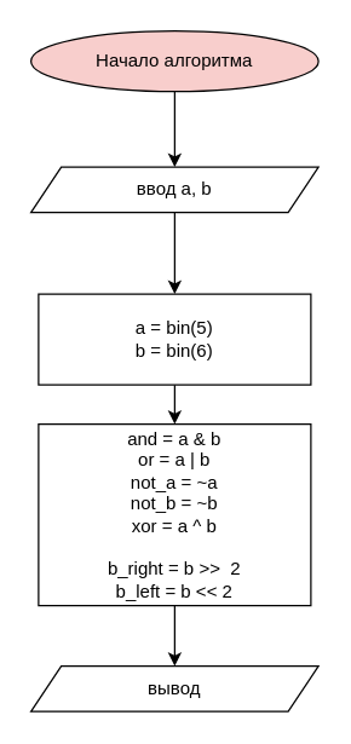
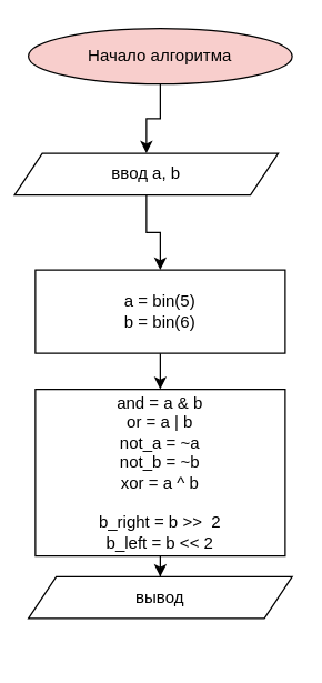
  <mxCell id="0" />
  <mxCell id="1" parent="0" />
  <mxCell id="2" style="edgeStyle=orthogonalEdgeStyle;rounded=0;orthogonalLoop=1;jettySize=auto;html=1;exitX=0.5;exitY=1;exitDx=0;exitDy=0;entryX=0.5;entryY=0;entryDx=0;entryDy=0;" edge="1" parent="1" source="3" target="9"><mxGeometry relative="1" as="geometry" /></mxCell>
  <mxCell id="3" value="Начало алгоритма" style="ellipse;whiteSpace=wrap;html=1;fillColor=#f8cecc;" vertex="1" parent="1"><mxGeometry x="20" y="20" width="190" height="40" as="geometry" /></mxCell>
  <mxCell id="4" style="edgeStyle=orthogonalEdgeStyle;rounded=0;orthogonalLoop=1;jettySize=auto;html=1;exitX=0.5;exitY=1;exitDx=0;exitDy=0;entryX=0.5;entryY=0;entryDx=0;entryDy=0;" edge="1" parent="1" source="5" target="7"><mxGeometry relative="1" as="geometry" /></mxCell>
  <mxCell id="5" value="&lt;div&gt;a = bin(5)&lt;/div&gt;&lt;div&gt;b = bin(6)&lt;br&gt;&lt;/div&gt;" style="rounded=0;whiteSpace=wrap;html=1;" vertex="1" parent="1"><mxGeometry x="25" y="194" width="180" height="60" as="geometry" /></mxCell>
  <mxCell id="6" style="edgeStyle=orthogonalEdgeStyle;rounded=0;orthogonalLoop=1;jettySize=auto;html=1;exitX=0.5;exitY=1;exitDx=0;exitDy=0;" edge="1" parent="1" source="7" target="10"><mxGeometry relative="1" as="geometry" /></mxCell>
  <mxCell id="7" value="&lt;div&gt;and = a &amp;amp; b&lt;/div&gt;&lt;div&gt;or = a | b&lt;/div&gt;&lt;div&gt;not_a = ~a&lt;/div&gt;&lt;div&gt;not_b = ~b&lt;/div&gt;&lt;div&gt;xor = a ^ b&lt;/div&gt;&lt;div&gt;&lt;br&gt;&lt;/div&gt;&lt;div&gt;b_right = b &amp;gt;&amp;gt;&amp;nbsp; 2&lt;/div&gt;&lt;div&gt;b_left = b &amp;lt;&amp;lt; 2&lt;br&gt;&lt;/div&gt;" style="rounded=0;whiteSpace=wrap;html=1;" vertex="1" parent="1"><mxGeometry x="25" y="280" width="180" height="120" as="geometry" /></mxCell>
  <mxCell id="8" style="edgeStyle=orthogonalEdgeStyle;rounded=0;orthogonalLoop=1;jettySize=auto;html=1;exitX=0.5;exitY=1;exitDx=0;exitDy=0;" edge="1" parent="1" source="9" target="5"><mxGeometry relative="1" as="geometry" /></mxCell>
- <mxCell id="9" value="ввод a, b" style="shape=parallelogram;perimeter=parallelogramPerimeter;whiteSpace=wrap;html=1;fixedSize=1;" vertex="1" parent="1"><mxGeometry x="20" y="110" width="190" height="30" as="geometry" /></mxCell>
- <mxCell id="10" value="&lt;div&gt;вывод&lt;/div&gt;" style="shape=parallelogram;perimeter=parallelogramPerimeter;whiteSpace=wrap;html=1;fixedSize=1;" vertex="1" parent="1"><mxGeometry x="20" y="440" width="190" height="30" as="geometry" /></mxCell>
+ <mxCell id="9" value="ввод a, b" style="shape=parallelogram;perimeter=parallelogramPerimeter;whiteSpace=wrap;html=1;fixedSize=1;" vertex="1" parent="1"><mxGeometry x="10" y="110" width="190" height="30" as="geometry" /></mxCell>
+ <mxCell id="10" value="&lt;div&gt;вывод&lt;/div&gt;" style="shape=parallelogram;perimeter=parallelogramPerimeter;whiteSpace=wrap;html=1;fixedSize=1;" vertex="1" parent="1"><mxGeometry x="20" y="415" width="190" height="30" as="geometry" /></mxCell>
